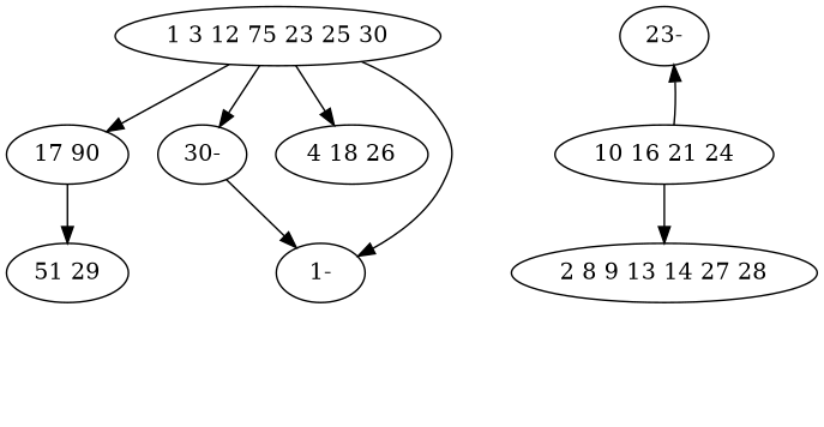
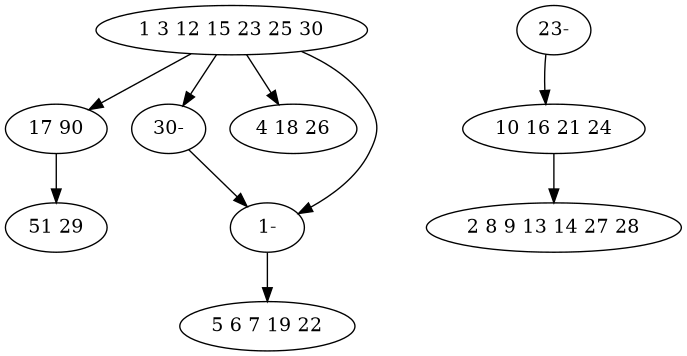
  digraph {
-   n1 [label="1 3 12 75 23 25 30"]
+   n1 [label="1 3 12 15 23 25 30"]
    n2 [label="17 90"]
    n3 [label="30-"]
    n4 [label="4 18 26"]
    n5 [label="1-"]
    n6 [label="51 29"]
    n7 [label="23-"]
    n8 [label="10 16 21 24"]
+   n9 [label="5 6 7 19 22"]
    n10 [label="2 8 9 13 14 27 28"]
    n1 -> n2
    n1 -> n3
    n1 -> n4
    n1 -> n5
    n2 -> n6
    n3 -> n5
-   n8 -> n7
+   n5 -> n9
+   n7 -> n8
    n8 -> n10
  }
